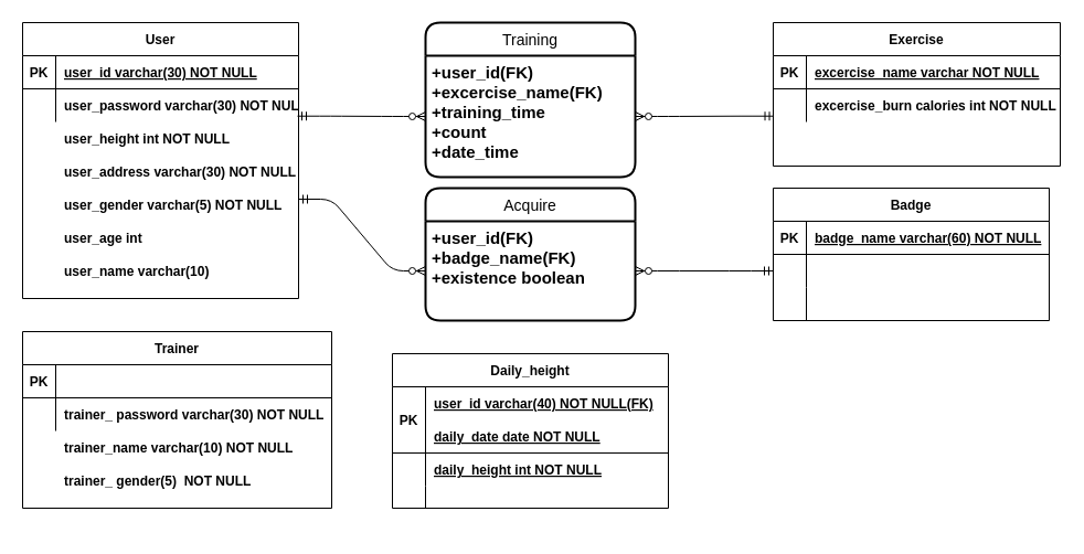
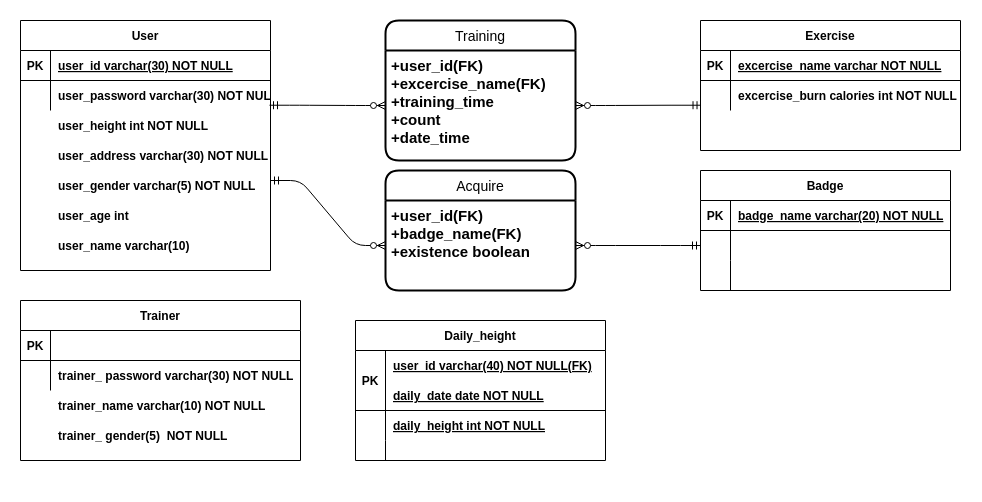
  <mxCell id="0" />
  <mxCell id="1" parent="0" />
  <mxCell id="2" value="Trainer" style="shape=table;startSize=30;container=1;collapsible=1;childLayout=tableLayout;fixedRows=1;rowLines=0;fontStyle=1;align=center;resizeLast=1;" parent="1" vertex="1"><mxGeometry x="20" y="300" width="280" height="160" as="geometry" /></mxCell>
  <mxCell id="3" value="" style="shape=partialRectangle;collapsible=0;dropTarget=0;pointerEvents=0;fillColor=none;points=[[0,0.5],[1,0.5]];portConstraint=eastwest;top=0;left=0;right=0;bottom=1;" parent="2" vertex="1"><mxGeometry y="30" width="280" height="30" as="geometry" /></mxCell>
  <mxCell id="4" value="PK" style="shape=partialRectangle;overflow=hidden;connectable=0;fillColor=none;top=0;left=0;bottom=0;right=0;fontStyle=1;" parent="3" vertex="1"><mxGeometry width="30" height="30" as="geometry" /></mxCell>
  <mxCell id="5" value="" style="shape=partialRectangle;collapsible=0;dropTarget=0;pointerEvents=0;fillColor=none;points=[[0,0.5],[1,0.5]];portConstraint=eastwest;top=0;left=0;right=0;bottom=0;" parent="2" vertex="1"><mxGeometry y="60" width="280" height="30" as="geometry" /></mxCell>
  <mxCell id="6" value="" style="shape=partialRectangle;overflow=hidden;connectable=0;fillColor=none;top=0;left=0;bottom=0;right=0;" parent="5" vertex="1"><mxGeometry width="30" height="30" as="geometry" /></mxCell>
  <mxCell id="7" value="trainer_ password varchar(30) NOT NULL" style="shape=partialRectangle;overflow=hidden;connectable=0;fillColor=none;top=0;left=0;bottom=0;right=0;align=left;spacingLeft=6;fontStyle=1" parent="5" vertex="1"><mxGeometry x="30" width="250" height="30" as="geometry" /></mxCell>
  <mxCell id="8" value="Badge" style="shape=table;startSize=30;container=1;collapsible=1;childLayout=tableLayout;fixedRows=1;rowLines=0;fontStyle=1;align=center;resizeLast=1;" parent="1" vertex="1"><mxGeometry x="700" y="170" width="250" height="120" as="geometry" /></mxCell>
  <mxCell id="9" value="" style="shape=partialRectangle;collapsible=0;dropTarget=0;pointerEvents=0;fillColor=none;points=[[0,0.5],[1,0.5]];portConstraint=eastwest;top=0;left=0;right=0;bottom=1;" parent="8" vertex="1"><mxGeometry y="30" width="250" height="30" as="geometry" /></mxCell>
  <mxCell id="10" value="PK" style="shape=partialRectangle;overflow=hidden;connectable=0;fillColor=none;top=0;left=0;bottom=0;right=0;fontStyle=1;" parent="9" vertex="1"><mxGeometry width="30" height="30" as="geometry" /></mxCell>
- <mxCell id="11" value="badge_name varchar(60) NOT NULL " style="shape=partialRectangle;overflow=hidden;connectable=0;fillColor=none;top=0;left=0;bottom=0;right=0;align=left;spacingLeft=6;fontStyle=5;" parent="9" vertex="1"><mxGeometry x="30" width="220" height="30" as="geometry" /></mxCell>
+ <mxCell id="11" value="badge_name varchar(20) NOT NULL " style="shape=partialRectangle;overflow=hidden;connectable=0;fillColor=none;top=0;left=0;bottom=0;right=0;align=left;spacingLeft=6;fontStyle=5;" parent="9" vertex="1"><mxGeometry x="30" width="220" height="30" as="geometry" /></mxCell>
  <mxCell id="12" value="" style="shape=partialRectangle;collapsible=0;dropTarget=0;pointerEvents=0;fillColor=none;points=[[0,0.5],[1,0.5]];portConstraint=eastwest;top=0;left=0;right=0;bottom=0;" parent="8" vertex="1"><mxGeometry y="60" width="250" height="30" as="geometry" /></mxCell>
  <mxCell id="13" value="" style="shape=partialRectangle;overflow=hidden;connectable=0;fillColor=none;top=0;left=0;bottom=0;right=0;" parent="12" vertex="1"><mxGeometry width="30" height="30" as="geometry" /></mxCell>
  <mxCell id="14" value="" style="shape=partialRectangle;overflow=hidden;connectable=0;fillColor=none;top=0;left=0;bottom=0;right=0;align=left;spacingLeft=6;" parent="12" vertex="1"><mxGeometry x="30" width="220" height="30" as="geometry" /></mxCell>
  <mxCell id="15" value="" style="shape=partialRectangle;collapsible=0;dropTarget=0;pointerEvents=0;fillColor=none;points=[[0,0.5],[1,0.5]];portConstraint=eastwest;top=0;left=0;right=0;bottom=0;" parent="8" vertex="1"><mxGeometry y="90" width="250" height="30" as="geometry" /></mxCell>
  <mxCell id="16" value="" style="shape=partialRectangle;overflow=hidden;connectable=0;fillColor=none;top=0;left=0;bottom=0;right=0;" parent="15" vertex="1"><mxGeometry width="30" height="30" as="geometry" /></mxCell>
  <mxCell id="17" value="" style="shape=partialRectangle;overflow=hidden;connectable=0;fillColor=none;top=0;left=0;bottom=0;right=0;align=left;spacingLeft=6;" parent="15" vertex="1"><mxGeometry x="30" width="220" height="30" as="geometry" /></mxCell>
  <mxCell id="18" value="Exercise" style="shape=table;startSize=30;container=1;collapsible=1;childLayout=tableLayout;fixedRows=1;rowLines=0;fontStyle=1;align=center;resizeLast=1;" parent="1" vertex="1"><mxGeometry x="700" y="20" width="260" height="130" as="geometry" /></mxCell>
  <mxCell id="19" value="" style="shape=partialRectangle;collapsible=0;dropTarget=0;pointerEvents=0;fillColor=none;points=[[0,0.5],[1,0.5]];portConstraint=eastwest;top=0;left=0;right=0;bottom=1;" parent="18" vertex="1"><mxGeometry y="30" width="260" height="30" as="geometry" /></mxCell>
  <mxCell id="20" value="PK" style="shape=partialRectangle;overflow=hidden;connectable=0;fillColor=none;top=0;left=0;bottom=0;right=0;fontStyle=1;" parent="19" vertex="1"><mxGeometry width="30" height="30" as="geometry" /></mxCell>
  <mxCell id="21" value="excercise_name varchar NOT NULL " style="shape=partialRectangle;overflow=hidden;connectable=0;fillColor=none;top=0;left=0;bottom=0;right=0;align=left;spacingLeft=6;fontStyle=5;" parent="19" vertex="1"><mxGeometry x="30" width="230" height="30" as="geometry" /></mxCell>
  <mxCell id="22" value="" style="shape=partialRectangle;collapsible=0;dropTarget=0;pointerEvents=0;fillColor=none;points=[[0,0.5],[1,0.5]];portConstraint=eastwest;top=0;left=0;right=0;bottom=0;" parent="18" vertex="1"><mxGeometry y="60" width="260" height="30" as="geometry" /></mxCell>
  <mxCell id="23" value="" style="shape=partialRectangle;overflow=hidden;connectable=0;fillColor=none;top=0;left=0;bottom=0;right=0;" parent="22" vertex="1"><mxGeometry width="30" height="30" as="geometry" /></mxCell>
  <mxCell id="24" value="excercise_burn calories int NOT NULL" style="shape=partialRectangle;overflow=hidden;connectable=0;fillColor=none;top=0;left=0;bottom=0;right=0;align=left;spacingLeft=6;fontStyle=1" parent="22" vertex="1"><mxGeometry x="30" width="230" height="30" as="geometry" /></mxCell>
  <mxCell id="25" value="user_height int NOT NULL" style="shape=partialRectangle;overflow=hidden;connectable=0;fillColor=none;top=0;left=0;bottom=0;right=0;align=left;spacingLeft=6;fontStyle=1" parent="1" vertex="1"><mxGeometry x="50" y="110" width="220" height="30" as="geometry" /></mxCell>
  <mxCell id="26" value="user_address varchar(30) NOT NULL" style="shape=partialRectangle;overflow=hidden;connectable=0;fillColor=none;top=0;left=0;bottom=0;right=0;align=left;spacingLeft=6;fontStyle=1" parent="1" vertex="1"><mxGeometry x="50" y="140" width="220" height="30" as="geometry" /></mxCell>
  <mxCell id="27" value="user_gender varchar(5) NOT NULL" style="shape=partialRectangle;overflow=hidden;connectable=0;fillColor=none;top=0;left=0;bottom=0;right=0;align=left;spacingLeft=6;fontStyle=1" parent="1" vertex="1"><mxGeometry x="50" y="170" width="220" height="30" as="geometry" /></mxCell>
  <mxCell id="28" value="user_age int " style="shape=partialRectangle;overflow=hidden;connectable=0;fillColor=none;top=0;left=0;bottom=0;right=0;align=left;spacingLeft=6;fontStyle=1" parent="1" vertex="1"><mxGeometry x="50" y="200" width="220" height="30" as="geometry" /></mxCell>
  <mxCell id="29" value="user_name varchar(10) " style="shape=partialRectangle;overflow=hidden;connectable=0;fillColor=none;top=0;left=0;bottom=0;right=0;align=left;spacingLeft=6;fontStyle=1" parent="1" vertex="1"><mxGeometry x="50" y="230" width="220" height="30" as="geometry" /></mxCell>
  <mxCell id="30" value="" style="shape=partialRectangle;collapsible=0;dropTarget=0;pointerEvents=0;fillColor=none;points=[[0,0.5],[1,0.5]];portConstraint=eastwest;top=0;left=0;right=0;bottom=0;" parent="1" vertex="1"><mxGeometry x="20" y="390" width="250" height="30" as="geometry" /></mxCell>
  <mxCell id="31" value="" style="shape=partialRectangle;overflow=hidden;connectable=0;fillColor=none;top=0;left=0;bottom=0;right=0;" parent="30" vertex="1"><mxGeometry width="30" height="30" as="geometry" /></mxCell>
  <mxCell id="32" value="trainer_name varchar(10) NOT NULL" style="shape=partialRectangle;overflow=hidden;connectable=0;fillColor=none;top=0;left=0;bottom=0;right=0;align=left;spacingLeft=6;fontStyle=1" parent="30" vertex="1"><mxGeometry x="30" width="220" height="30" as="geometry" /></mxCell>
  <mxCell id="33" value="trainer_ gender(5)  NOT NULL" style="shape=partialRectangle;overflow=hidden;connectable=0;fillColor=none;top=0;left=0;bottom=0;right=0;align=left;spacingLeft=6;fontStyle=1" parent="1" vertex="1"><mxGeometry x="50" y="420" width="220" height="30" as="geometry" /></mxCell>
  <mxCell id="34" value="" style="shape=partialRectangle;overflow=hidden;connectable=0;fillColor=none;top=0;left=0;bottom=0;right=0;align=left;spacingLeft=6;" parent="1" vertex="1"><mxGeometry x="50" y="450" width="220" height="30" as="geometry" /></mxCell>
  <mxCell id="35" value="User" style="shape=table;startSize=30;container=1;collapsible=1;childLayout=tableLayout;fixedRows=1;rowLines=0;fontStyle=1;align=center;resizeLast=1;" parent="1" vertex="1"><mxGeometry x="20" y="20" width="250" height="250" as="geometry" /></mxCell>
  <mxCell id="36" value="" style="shape=partialRectangle;collapsible=0;dropTarget=0;pointerEvents=0;fillColor=none;points=[[0,0.5],[1,0.5]];portConstraint=eastwest;top=0;left=0;right=0;bottom=1;" parent="35" vertex="1"><mxGeometry y="30" width="250" height="30" as="geometry" /></mxCell>
  <mxCell id="37" value="PK" style="shape=partialRectangle;overflow=hidden;connectable=0;fillColor=none;top=0;left=0;bottom=0;right=0;fontStyle=1;" parent="36" vertex="1"><mxGeometry width="30" height="30" as="geometry" /></mxCell>
  <mxCell id="38" value="user_id varchar(30) NOT NULL " style="shape=partialRectangle;overflow=hidden;connectable=0;fillColor=none;top=0;left=0;bottom=0;right=0;align=left;spacingLeft=6;fontStyle=5;" parent="36" vertex="1"><mxGeometry x="30" width="220" height="30" as="geometry" /></mxCell>
  <mxCell id="39" value="" style="shape=partialRectangle;collapsible=0;dropTarget=0;pointerEvents=0;fillColor=none;points=[[0,0.5],[1,0.5]];portConstraint=eastwest;top=0;left=0;right=0;bottom=0;" parent="35" vertex="1"><mxGeometry y="60" width="250" height="30" as="geometry" /></mxCell>
  <mxCell id="40" value="" style="shape=partialRectangle;overflow=hidden;connectable=0;fillColor=none;top=0;left=0;bottom=0;right=0;" parent="39" vertex="1"><mxGeometry width="30" height="30" as="geometry" /></mxCell>
  <mxCell id="41" value="user_password varchar(30) NOT NULL" style="shape=partialRectangle;overflow=hidden;connectable=0;fillColor=none;top=0;left=0;bottom=0;right=0;align=left;spacingLeft=6;fontStyle=1" parent="39" vertex="1"><mxGeometry x="30" width="220" height="30" as="geometry" /></mxCell>
  <mxCell id="42" value="Training" style="swimlane;childLayout=stackLayout;horizontal=1;startSize=30;horizontalStack=0;rounded=1;fontSize=14;fontStyle=0;strokeWidth=2;resizeParent=0;resizeLast=1;shadow=0;dashed=0;align=center;" parent="1" vertex="1"><mxGeometry x="385" y="20" width="190" height="140" as="geometry" /></mxCell>
  <mxCell id="43" value="+user_id(FK)&#10;+excercise_name(FK)&#10;+training_time&#10;+count&#10;+date_time&#10;" style="align=left;strokeColor=none;fillColor=none;spacingLeft=4;fontSize=15;verticalAlign=top;resizable=0;rotatable=0;part=1;fontStyle=1" parent="42" vertex="1"><mxGeometry y="30" width="190" height="110" as="geometry" /></mxCell>
  <mxCell id="44" value="Daily_height" style="shape=table;startSize=30;container=1;collapsible=1;childLayout=tableLayout;fixedRows=1;rowLines=0;fontStyle=1;align=center;resizeLast=1;" parent="1" vertex="1"><mxGeometry x="355" y="320" width="250" height="140" as="geometry" /></mxCell>
  <mxCell id="45" value="" style="shape=partialRectangle;collapsible=0;dropTarget=0;pointerEvents=0;fillColor=none;points=[[0,0.5],[1,0.5]];portConstraint=eastwest;top=0;left=0;right=0;bottom=1;" parent="44" vertex="1"><mxGeometry y="30" width="250" height="60" as="geometry" /></mxCell>
  <mxCell id="46" value="PK" style="shape=partialRectangle;overflow=hidden;connectable=0;fillColor=none;top=0;left=0;bottom=0;right=0;fontStyle=1;" parent="45" vertex="1"><mxGeometry width="30" height="60" as="geometry" /></mxCell>
  <mxCell id="47" value="" style="shape=partialRectangle;overflow=hidden;connectable=0;fillColor=none;top=0;left=0;bottom=0;right=0;align=left;spacingLeft=6;fontStyle=5;" parent="45" vertex="1"><mxGeometry x="30" width="220" height="60" as="geometry" /></mxCell>
  <mxCell id="48" value="" style="shape=partialRectangle;collapsible=0;dropTarget=0;pointerEvents=0;fillColor=none;points=[[0,0.5],[1,0.5]];portConstraint=eastwest;top=0;left=0;right=0;bottom=0;" parent="44" vertex="1"><mxGeometry y="90" width="250" height="30" as="geometry" /></mxCell>
  <mxCell id="49" value="" style="shape=partialRectangle;overflow=hidden;connectable=0;fillColor=none;top=0;left=0;bottom=0;right=0;" parent="48" vertex="1"><mxGeometry width="30" height="30" as="geometry" /></mxCell>
  <mxCell id="50" value="" style="shape=partialRectangle;overflow=hidden;connectable=0;fillColor=none;top=0;left=0;bottom=0;right=0;align=left;spacingLeft=6;" parent="48" vertex="1"><mxGeometry x="30" width="220" height="30" as="geometry" /></mxCell>
  <mxCell id="51" value="" style="shape=partialRectangle;collapsible=0;dropTarget=0;pointerEvents=0;fillColor=none;points=[[0,0.5],[1,0.5]];portConstraint=eastwest;top=0;left=0;right=0;bottom=0;" parent="44" vertex="1"><mxGeometry y="120" width="250" height="20" as="geometry" /></mxCell>
  <mxCell id="52" value="" style="shape=partialRectangle;overflow=hidden;connectable=0;fillColor=none;top=0;left=0;bottom=0;right=0;" parent="51" vertex="1"><mxGeometry width="30" height="20" as="geometry" /></mxCell>
  <mxCell id="53" value="" style="shape=partialRectangle;overflow=hidden;connectable=0;fillColor=none;top=0;left=0;bottom=0;right=0;align=left;spacingLeft=6;" parent="51" vertex="1"><mxGeometry x="30" width="220" height="20" as="geometry" /></mxCell>
  <mxCell id="54" value="user_id varchar(40) NOT NULL(FK)" style="shape=partialRectangle;overflow=hidden;connectable=0;fillColor=none;top=0;left=0;bottom=0;right=0;align=left;spacingLeft=6;fontStyle=5;" parent="1" vertex="1"><mxGeometry x="385" y="350" width="220" height="30" as="geometry" /></mxCell>
  <mxCell id="55" value="daily_date date NOT NULL " style="shape=partialRectangle;overflow=hidden;connectable=0;fillColor=none;top=0;left=0;bottom=0;right=0;align=left;spacingLeft=6;fontStyle=5;" parent="1" vertex="1"><mxGeometry x="385" y="380" width="220" height="30" as="geometry" /></mxCell>
  <mxCell id="56" value="daily_height int NOT NULL" style="shape=partialRectangle;overflow=hidden;connectable=0;fillColor=none;top=0;left=0;bottom=0;right=0;align=left;spacingLeft=6;fontStyle=5;" parent="1" vertex="1"><mxGeometry x="385" y="410" width="220" height="30" as="geometry" /></mxCell>
  <mxCell id="57" value="Acquire" style="swimlane;childLayout=stackLayout;horizontal=1;startSize=30;horizontalStack=0;rounded=1;fontSize=14;fontStyle=0;strokeWidth=2;resizeParent=0;resizeLast=1;shadow=0;dashed=0;align=center;" parent="1" vertex="1"><mxGeometry x="385" y="170" width="190" height="120" as="geometry" /></mxCell>
  <mxCell id="58" value="+user_id(FK)&#10;+badge_name(FK)&#10;+existence boolean&#10;" style="align=left;strokeColor=none;fillColor=none;spacingLeft=4;fontSize=15;verticalAlign=top;resizable=0;rotatable=0;part=1;fontStyle=1" parent="57" vertex="1"><mxGeometry y="30" width="190" height="90" as="geometry" /></mxCell>
  <mxCell id="59" value="" style="edgeStyle=entityRelationEdgeStyle;fontSize=12;html=1;endArrow=ERzeroToMany;startArrow=ERmandOne;entryX=0;entryY=0.5;entryDx=0;entryDy=0;exitX=0.996;exitY=0.824;exitDx=0;exitDy=0;exitPerimeter=0;" parent="1" target="43" edge="1" source="39"><mxGeometry width="100" height="100" relative="1" as="geometry"><mxPoint x="280" y="150" as="sourcePoint" /><mxPoint x="480" y="280" as="targetPoint" /></mxGeometry></mxCell>
  <mxCell id="60" value="" style="edgeStyle=entityRelationEdgeStyle;fontSize=12;html=1;endArrow=ERzeroToMany;startArrow=ERmandOne;exitX=0.002;exitY=0.824;exitDx=0;exitDy=0;exitPerimeter=0;" parent="1" source="22" target="43" edge="1"><mxGeometry width="100" height="100" relative="1" as="geometry"><mxPoint x="680" y="150" as="sourcePoint" /><mxPoint x="580" y="150" as="targetPoint" /></mxGeometry></mxCell>
  <mxCell id="61" value="" style="edgeStyle=entityRelationEdgeStyle;fontSize=12;html=1;endArrow=ERzeroToMany;startArrow=ERmandOne;exitX=0;exitY=0.5;exitDx=0;exitDy=0;entryX=1;entryY=0.5;entryDx=0;entryDy=0;" parent="1" source="12" target="58" edge="1"><mxGeometry width="100" height="100" relative="1" as="geometry"><mxPoint x="750" y="467.5" as="sourcePoint" /><mxPoint x="630" y="487.5" as="targetPoint" /></mxGeometry></mxCell>
  <mxCell id="62" value="" style="edgeStyle=entityRelationEdgeStyle;fontSize=12;html=1;endArrow=ERzeroToMany;startArrow=ERmandOne;entryX=0;entryY=0.5;entryDx=0;entryDy=0;" parent="1" target="58" edge="1"><mxGeometry width="100" height="100" relative="1" as="geometry"><mxPoint x="270" y="180" as="sourcePoint" /><mxPoint x="400" y="160" as="targetPoint" /></mxGeometry></mxCell>
